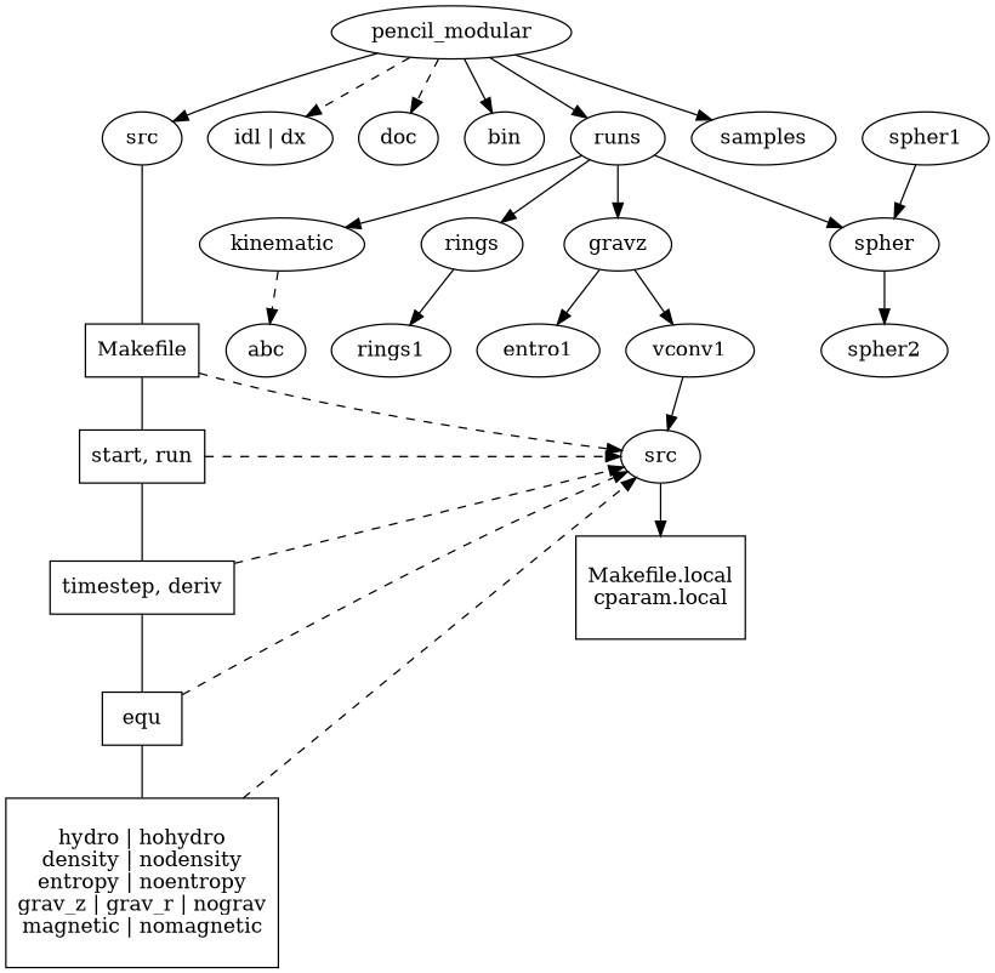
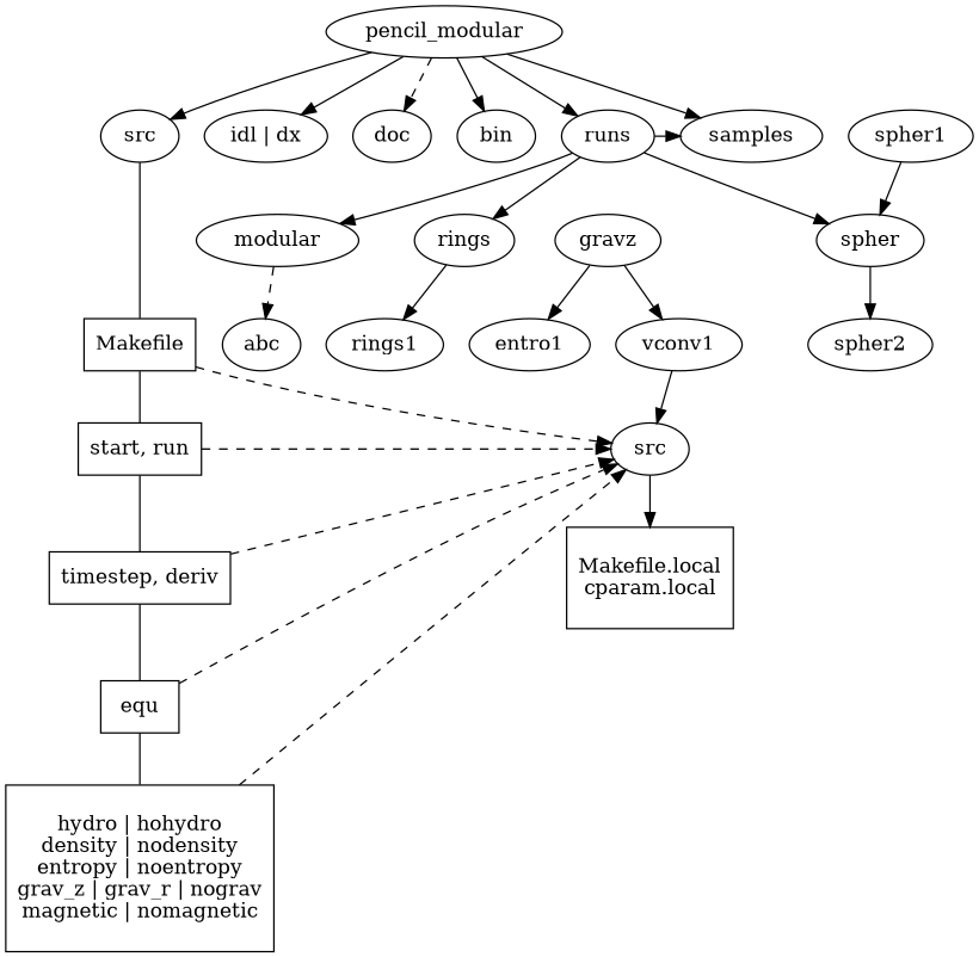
  digraph {
    node [shape=ellipse]
    src
    n2 [label="idl | dx"]
    doc
    bin
    runs
    samples
    n7 [label="start, run" shape=box]
    n8 [label=src]
    Makefile [shape=box]
    gravz
    spher
    rings
-   kinematic
+   kinematic [label=modular]
    n14 [label="timestep, deriv" shape=box]
    n15 [label="\nMakefile.local\ncparam.local\n\n" shape=box]
    pencil_modular
    entro1
    vconv1
    spher2
    rings1
    abc
    spher1
    equ [shape=box]
    n24 [label="\nhydro | hohydro\ndensity | nodensity\nentropy | noentropy\ngrav_z | grav_r | nograv\nmagnetic | nomagnetic\n\n" shape=box]
    subgraph sub_1 {
      rank=same
      src
      n2
      doc
      bin
      runs
      samples
    }
    subgraph sub_2 {
      rank=same
      n7
      n8
    }
    src -> Makefile [dir=none weight=5]
-   runs -> gravz
+   runs -> samples
    runs -> spher
    runs -> rings
    runs -> kinematic
    n7 -> n8 [style=dashed]
    n7 -> n14 [dir=none weight=5]
    n8 -> n15 [weight=5]
    Makefile -> n7 [dir=none weight=5]
    Makefile -> n8 [style=dashed]
    gravz -> entro1
    gravz -> vconv1
    spher -> spher2
    rings -> rings1
    kinematic -> abc [style=dashed]
    n14 -> n8 [style=dashed]
    n14 -> equ [dir=none weight=5]
    pencil_modular -> src
-   pencil_modular -> n2 [style=dashed]
+   pencil_modular -> n2
    pencil_modular -> doc [style=dashed]
    pencil_modular -> bin
    pencil_modular -> runs
    pencil_modular -> samples
    vconv1 -> n8 [weight=5]
    spher1 -> spher
    equ -> n8 [style=dashed]
    equ -> n24 [dir=none weight=5]
    n24 -> n8 [style=dashed]
  }
